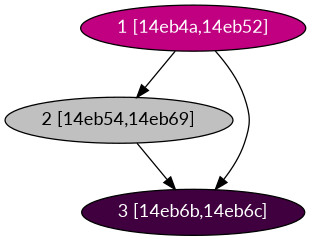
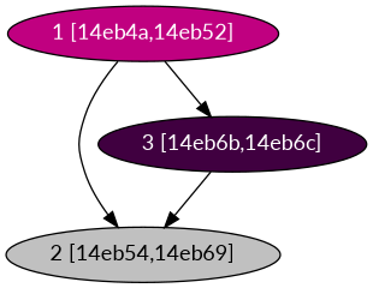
  digraph {
    fontname=Lato
    node [fontcolor="#ffffff" fontname=Lato shape=oval style=filled]
    edge [fontname=Lato]
    n1 [fillcolor="#C00080" label="1 [14eb4a,14eb52]"]
    n2 [fillcolor="#C0C0C0" fontcolor="#000000" label="2 [14eb54,14eb69]"]
    n3 [fillcolor="#400040" label="3 [14eb6b,14eb6c]"]
    n1 -> n2
    n1 -> n3
-   n2 -> n3
+   n3 -> n2
  }
